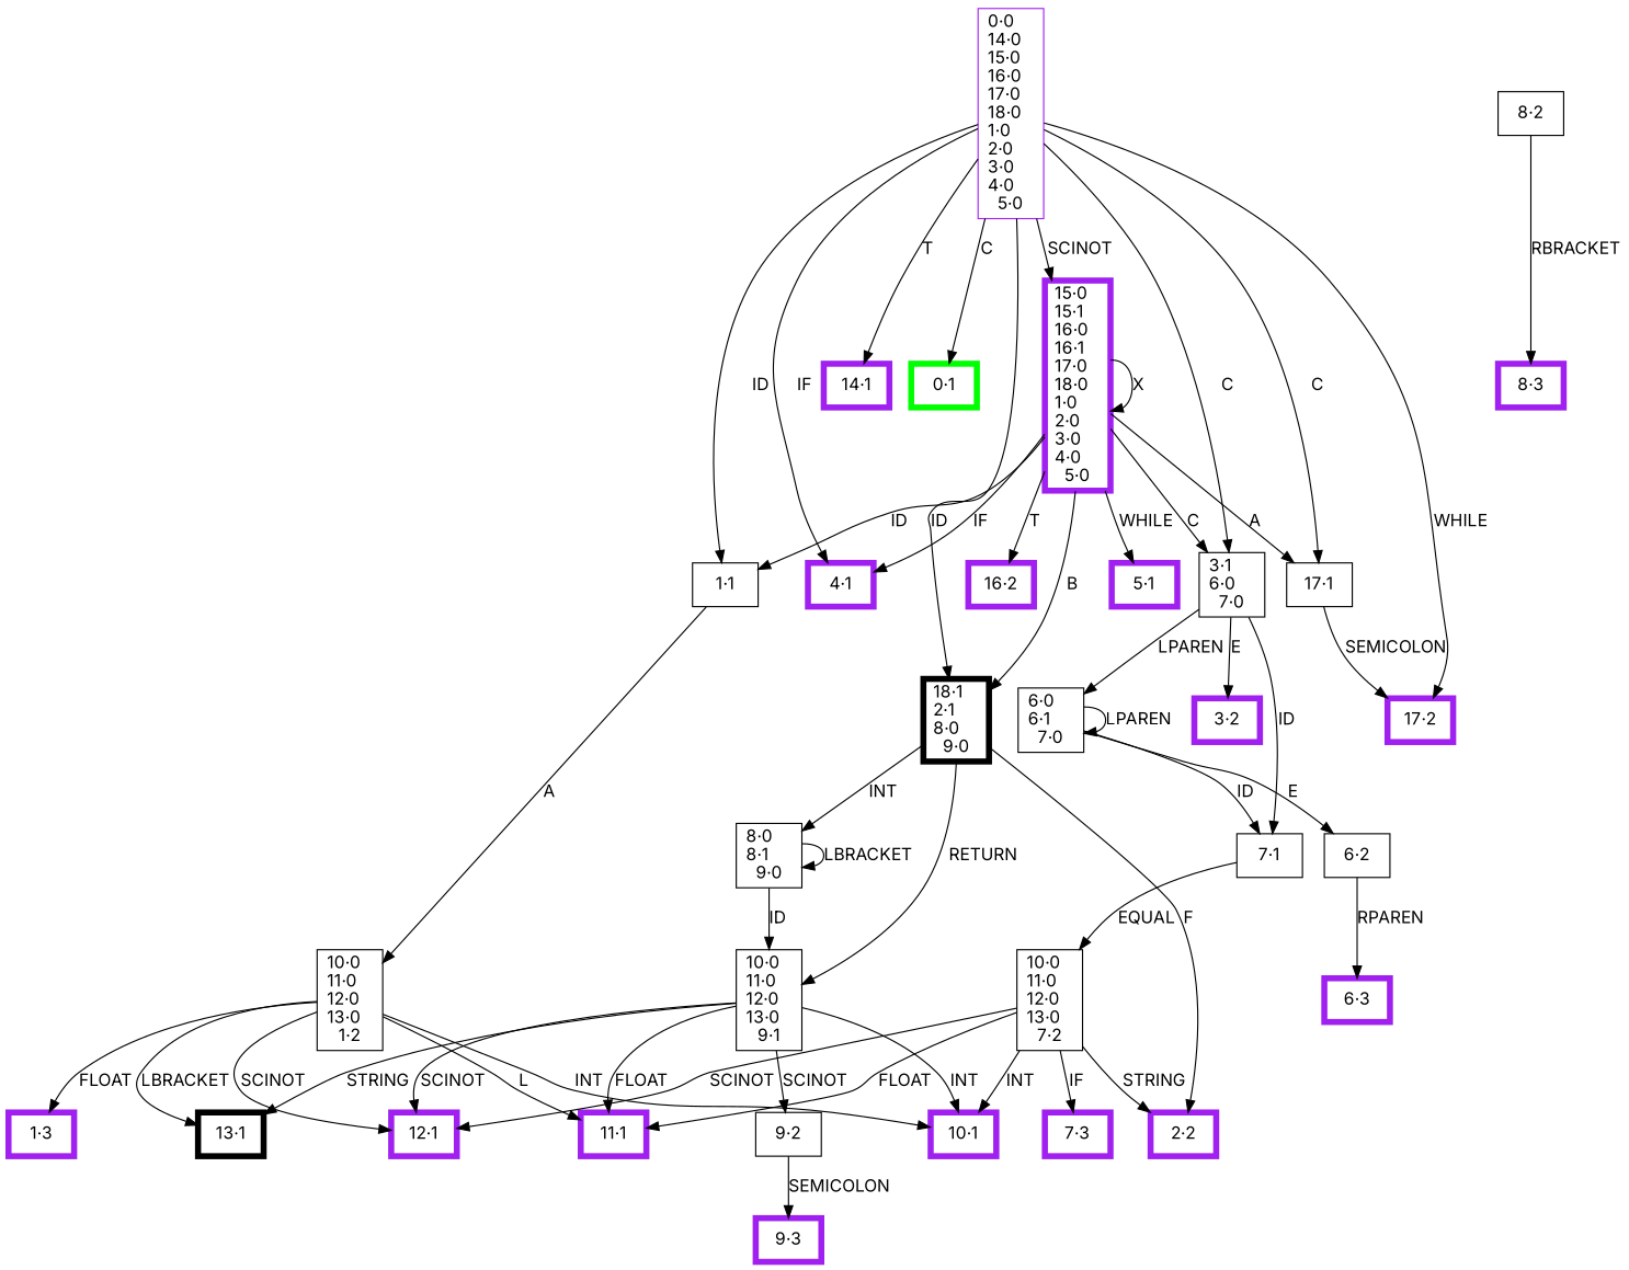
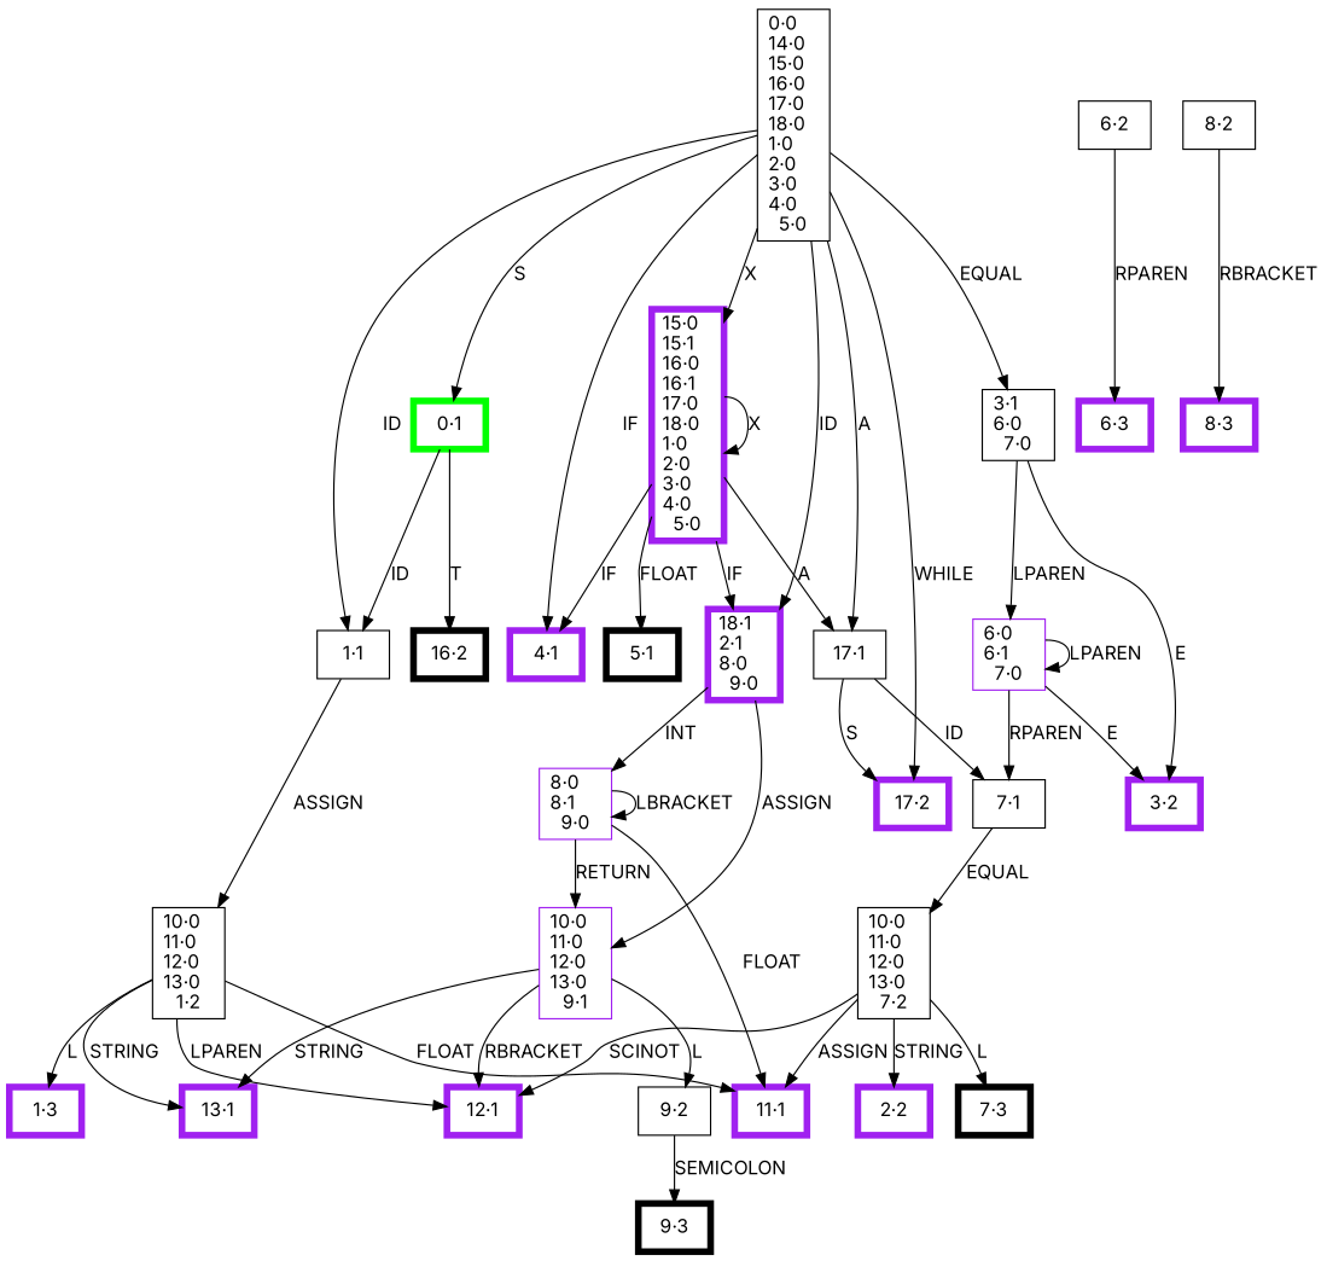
  digraph {
    fontname=Inter
    node [fontname=Inter shape=box color=purple penwidth=5]
    edge [fontname=Inter]
-   n1 [label="0·0\l14·0\l15·0\l16·0\l17·0\l18·0\l1·0\l2·0\l3·0\l4·0\l5·0" penwidth=""]
+   n1 [label="0·0\l14·0\l15·0\l16·0\l17·0\l18·0\l1·0\l2·0\l3·0\l4·0\l5·0" color="" penwidth=""]
    n2 [label="4·1"]
    n3 [label="1·1" color="" penwidth=""]
-   n4 [label="14·1"]
    n5 [color=green label="0·1"]
    n6 [label="15·0\l15·1\l16·0\l16·1\l17·0\l18·0\l1·0\l2·0\l3·0\l4·0\l5·0"]
    n7 [label="3·1\l6·0\l7·0" color="" penwidth=""]
-   n8 [color=black label="18·1\l2·1\l8·0\l9·0"]
+   n8 [label="18·1\l2·1\l8·0\l9·0"]
    n9 [label="17·1" color="" penwidth=""]
    n10 [label="17·2"]
    n11 [label="10·0\l11·0\l12·0\l13·0\l1·2" color="" penwidth=""]
-   n12 [label="5·1"]
-   n13 [label="16·2"]
+   n12 [color=black label="5·1"]
+   n13 [color=black label="16·2"]
    n14 [label="3·2"]
-   n15 [label="6·0\l6·1\l7·0" color="" penwidth=""]
+   n15 [label="6·0\l6·1\l7·0" penwidth=""]
    n16 [label="7·1" color="" penwidth=""]
-   n17 [label="10·0\l11·0\l12·0\l13·0\l9·1" color="" penwidth=""]
+   n17 [label="10·0\l11·0\l12·0\l13·0\l9·1" penwidth=""]
    n18 [label="2·2"]
-   n19 [label="8·0\l8·1\l9·0" color="" penwidth=""]
-   n20 [label="10·1"]
-   n21 [color=black label="13·1"]
+   n19 [label="8·0\l8·1\l9·0" penwidth=""]
+   n21 [label="13·1"]
    n22 [label="12·1"]
    n23 [label="11·1"]
    n24 [label="1·3"]
    n25 [label="6·2" color="" penwidth=""]
    n26 [label="10·0\l11·0\l12·0\l13·0\l7·2" color="" penwidth=""]
    n27 [label="9·2" color="" penwidth=""]
-   n28 [label="9·3"]
+   n28 [color=black label="9·3"]
    n29 [label="8·2" color="" penwidth=""]
    n30 [label="8·3"]
    n31 [label="6·3"]
-   n32 [label="7·3"]
+   n32 [color=black label="7·3"]
    n1 -> n2 [label=IF]
    n1 -> n3 [label=ID]
-   n1 -> n4 [label=T]
-   n1 -> n5 [label=C]
-   n1 -> n6 [label=SCINOT]
-   n1 -> n7 [label=C]
+   n1 -> n5 [label=S]
+   n1 -> n6 [label=X]
+   n1 -> n7 [label=EQUAL]
    n1 -> n8 [label=ID]
-   n1 -> n9 [label=C]
+   n1 -> n9 [label=A]
    n1 -> n10 [label=WHILE]
-   n3 -> n11 [label=A]
+   n3 -> n11 [label=ASSIGN]
    n6 -> n2 [label=IF]
-   n6 -> n3 [label=ID]
+   n5 -> n3 [label=ID]
    n6 -> n6 [label=X]
-   n6 -> n7 [label=C]
-   n6 -> n8 [label=B]
+   n6 -> n8 [label=IF]
    n6 -> n9 [label=A]
-   n6 -> n12 [label=WHILE]
-   n6 -> n13 [label=T]
+   n6 -> n12 [label=FLOAT]
+   n5 -> n13 [label=T]
    n7 -> n14 [label=E]
    n7 -> n15 [label=LPAREN]
-   n7 -> n16 [label=ID]
-   n8 -> n17 [label=RETURN]
-   n8 -> n18 [label=F]
+   n9 -> n16 [label=ID]
+   n8 -> n17 [label=ASSIGN]
    n8 -> n19 [label=INT]
-   n9 -> n10 [label=SEMICOLON]
-   n11 -> n20 [label=INT]
-   n11 -> n21 [label=LBRACKET]
-   n11 -> n22 [label=SCINOT]
-   n11 -> n23 [label=L]
-   n11 -> n24 [label=FLOAT]
+   n9 -> n10 [label=S]
+   n11 -> n21 [label=STRING]
+   n11 -> n22 [label=LPAREN]
+   n11 -> n23 [label=FLOAT]
+   n11 -> n24 [label=L]
    n15 -> n15 [label=LPAREN]
-   n15 -> n16 [label=ID]
-   n15 -> n25 [label=E]
+   n15 -> n16 [label=RPAREN]
+   n15 -> n14 [label=E]
    n16 -> n26 [label=EQUAL]
-   n17 -> n20 [label=INT]
    n17 -> n21 [label=STRING]
-   n17 -> n22 [label=SCINOT]
-   n17 -> n23 [label=FLOAT]
-   n17 -> n27 [label=SCINOT]
-   n19 -> n17 [label=ID]
+   n17 -> n22 [label=RBRACKET]
+   n19 -> n23 [label=FLOAT]
+   n17 -> n27 [label=L]
+   n19 -> n17 [label=RETURN]
    n19 -> n19 [label=LBRACKET]
    n25 -> n31 [label=RPAREN]
    n26 -> n18 [label=STRING]
-   n26 -> n20 [label=INT]
    n26 -> n22 [label=SCINOT]
-   n26 -> n23 [label=FLOAT]
-   n26 -> n32 [label=IF]
+   n26 -> n23 [label=ASSIGN]
+   n26 -> n32 [label=L]
    n27 -> n28 [label=SEMICOLON]
    n29 -> n30 [label=RBRACKET]
  }
